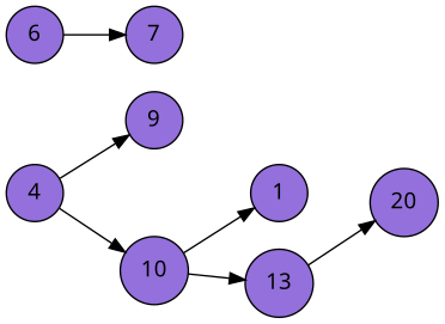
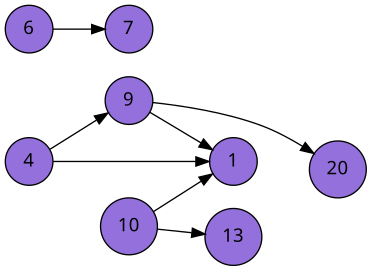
  digraph {
    fontname="Noto Sans"
    rankdir=LR
    node [color=black fillcolor="#9370DB" fontname="Noto Sans" shape=circle style=filled]
    edge [color=black fontname="Noto Sans"]
    n1 [label=9]
    4
    10
    1
    n5 [label=13]
    6
    7
    20
+   n1 -> 1
    4 -> n1
-   4 -> 10
+   4 -> 1
    10 -> 1
    10 -> n5
-   n5 -> 20
+   n1 -> 20
    6 -> 7
  }
